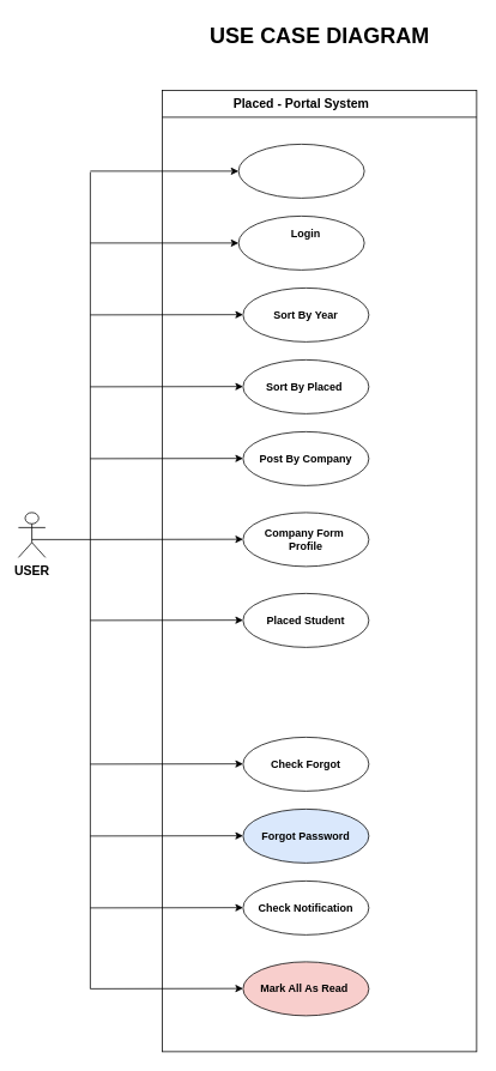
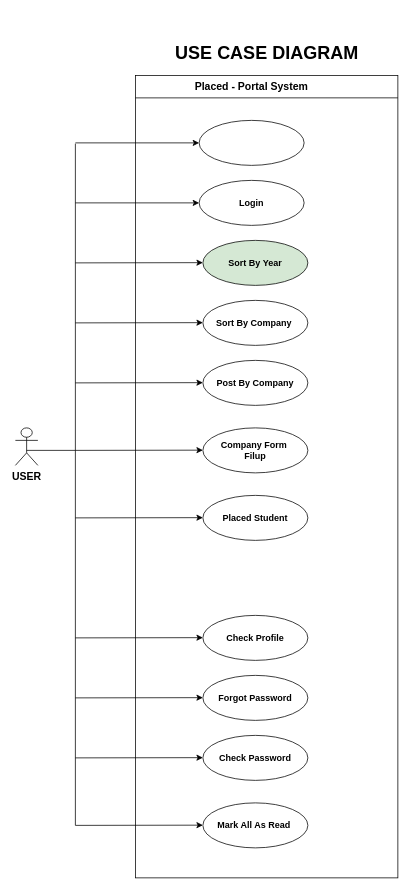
  <mxCell id="0" />
  <mxCell id="1" parent="0" />
  <mxCell id="2" value="" style="rounded=0;whiteSpace=wrap;html=1;" parent="1" vertex="1"><mxGeometry x="180" y="100" width="350" height="1070" as="geometry" /></mxCell>
  <mxCell id="3" value="" style="endArrow=none;html=1;rounded=0;entryX=1;entryY=0.028;entryDx=0;entryDy=0;entryPerimeter=0;" parent="1" target="2" edge="1"><mxGeometry width="50" height="50" relative="1" as="geometry"><mxPoint x="180" y="130" as="sourcePoint" /><mxPoint x="500" y="130" as="targetPoint" /></mxGeometry></mxCell>
  <mxCell id="4" value="&lt;b&gt;&lt;font style=&quot;font-size: 14px;&quot;&gt;Placed - Portal System&lt;/font&gt;&lt;/b&gt;" style="text;html=1;align=center;verticalAlign=middle;whiteSpace=wrap;rounded=0;" parent="1" vertex="1"><mxGeometry x="230" y="100" width="210" height="30" as="geometry" /></mxCell>
  <mxCell id="5" value="" style="ellipse;whiteSpace=wrap;html=1;" parent="1" vertex="1"><mxGeometry x="265" y="160" width="140" height="60" as="geometry" /></mxCell>
- <mxCell id="6" value="&lt;b&gt;Sort By Placed&amp;nbsp;&lt;/b&gt;" style="ellipse;whiteSpace=wrap;html=1;" parent="1" vertex="1"><mxGeometry x="270" y="400" width="140" height="60" as="geometry" /></mxCell>
- <mxCell id="7" value="&lt;b&gt;Sort By Year&lt;/b&gt;" style="ellipse;whiteSpace=wrap;html=1;" parent="1" vertex="1"><mxGeometry x="270" y="320" width="140" height="60" as="geometry" /></mxCell>
+ <mxCell id="6" value="&lt;b&gt;Sort By Company&amp;nbsp;&lt;/b&gt;" style="ellipse;whiteSpace=wrap;html=1;" parent="1" vertex="1"><mxGeometry x="270" y="400" width="140" height="60" as="geometry" /></mxCell>
+ <mxCell id="7" value="&lt;b&gt;Sort By Year&lt;/b&gt;" style="ellipse;whiteSpace=wrap;html=1;fillColor=#d5e8d4;" parent="1" vertex="1"><mxGeometry x="270" y="320" width="140" height="60" as="geometry" /></mxCell>
  <mxCell id="8" value="" style="ellipse;whiteSpace=wrap;html=1;" parent="1" vertex="1"><mxGeometry x="265" y="240" width="140" height="60" as="geometry" /></mxCell>
  <mxCell id="9" value="&lt;b&gt;Post By Company&lt;/b&gt;" style="ellipse;whiteSpace=wrap;html=1;" parent="1" vertex="1"><mxGeometry x="270" y="480" width="140" height="60" as="geometry" /></mxCell>
- <mxCell id="10" value="&lt;b&gt;Mark All As Read&amp;nbsp;&lt;/b&gt;" style="ellipse;whiteSpace=wrap;html=1;fillColor=#f8cecc;" parent="1" vertex="1"><mxGeometry x="270" y="1070" width="140" height="60" as="geometry" /></mxCell>
- <mxCell id="11" value="&lt;b&gt;Company Form&amp;nbsp;&lt;/b&gt;&lt;div&gt;&lt;b&gt;Profile&lt;/b&gt;&lt;/div&gt;" style="ellipse;whiteSpace=wrap;html=1;" parent="1" vertex="1"><mxGeometry x="270" y="570" width="140" height="60" as="geometry" /></mxCell>
+ <mxCell id="10" value="&lt;b&gt;Mark All As Read&amp;nbsp;&lt;/b&gt;" style="ellipse;whiteSpace=wrap;html=1;" parent="1" vertex="1"><mxGeometry x="270" y="1070" width="140" height="60" as="geometry" /></mxCell>
+ <mxCell id="11" value="&lt;b&gt;Company Form&amp;nbsp;&lt;/b&gt;&lt;div&gt;&lt;b&gt;Filup&lt;/b&gt;&lt;/div&gt;" style="ellipse;whiteSpace=wrap;html=1;" parent="1" vertex="1"><mxGeometry x="270" y="570" width="140" height="60" as="geometry" /></mxCell>
  <mxCell id="12" value="&lt;b&gt;Placed Student&lt;/b&gt;" style="ellipse;whiteSpace=wrap;html=1;" parent="1" vertex="1"><mxGeometry x="270" y="660" width="140" height="60" as="geometry" /></mxCell>
- <mxCell id="13" value="&lt;b&gt;Check Forgot&lt;/b&gt;" style="ellipse;whiteSpace=wrap;html=1;" parent="1" vertex="1"><mxGeometry x="270" y="820" width="140" height="60" as="geometry" /></mxCell>
- <mxCell id="14" value="&lt;b&gt;Forgot Password&lt;/b&gt;" style="ellipse;whiteSpace=wrap;html=1;fillColor=#dae8fc;" parent="1" vertex="1"><mxGeometry x="270" y="900" width="140" height="60" as="geometry" /></mxCell>
- <mxCell id="15" value="&lt;b&gt;Check Notification&lt;/b&gt;" style="ellipse;whiteSpace=wrap;html=1;" parent="1" vertex="1"><mxGeometry x="270" y="980" width="140" height="60" as="geometry" /></mxCell>
- <mxCell id="16" value="&lt;b&gt;Login&lt;/b&gt;" style="text;html=1;align=center;verticalAlign=middle;whiteSpace=wrap;rounded=0;" parent="1" vertex="1"><mxGeometry x="310" y="245" width="60" height="30" as="geometry" /></mxCell>
+ <mxCell id="13" value="&lt;b&gt;Check Profile&lt;/b&gt;" style="ellipse;whiteSpace=wrap;html=1;" parent="1" vertex="1"><mxGeometry x="270" y="820" width="140" height="60" as="geometry" /></mxCell>
+ <mxCell id="14" value="&lt;b&gt;Forgot Password&lt;/b&gt;" style="ellipse;whiteSpace=wrap;html=1;" parent="1" vertex="1"><mxGeometry x="270" y="900" width="140" height="60" as="geometry" /></mxCell>
+ <mxCell id="15" value="&lt;b&gt;Check Password&lt;/b&gt;" style="ellipse;whiteSpace=wrap;html=1;" parent="1" vertex="1"><mxGeometry x="270" y="980" width="140" height="60" as="geometry" /></mxCell>
+ <mxCell id="16" value="&lt;b&gt;Login&lt;/b&gt;" style="text;html=1;align=center;verticalAlign=middle;whiteSpace=wrap;rounded=0;" parent="1" vertex="1"><mxGeometry x="305" y="255" width="60" height="30" as="geometry" /></mxCell>
  <mxCell id="17" value="" style="endArrow=none;html=1;rounded=0;exitX=0.5;exitY=0.5;exitDx=0;exitDy=0;exitPerimeter=0;" parent="1" edge="1"><mxGeometry width="50" height="50" relative="1" as="geometry"><mxPoint x="35" y="600" as="sourcePoint" /><mxPoint x="100" y="600" as="targetPoint" /></mxGeometry></mxCell>
  <mxCell id="18" value="" style="endArrow=none;html=1;rounded=0;" parent="1" edge="1"><mxGeometry width="50" height="50" relative="1" as="geometry"><mxPoint x="100" y="1100" as="sourcePoint" /><mxPoint x="100" y="191" as="targetPoint" /></mxGeometry></mxCell>
  <mxCell id="19" value="" style="endArrow=classic;html=1;rounded=0;entryX=0;entryY=0.5;entryDx=0;entryDy=0;" parent="1" target="5" edge="1"><mxGeometry width="50" height="50" relative="1" as="geometry"><mxPoint x="100" y="190" as="sourcePoint" /><mxPoint x="150" y="120" as="targetPoint" /></mxGeometry></mxCell>
  <mxCell id="20" value="" style="endArrow=classic;html=1;rounded=0;entryX=0;entryY=0.5;entryDx=0;entryDy=0;" parent="1" target="8" edge="1"><mxGeometry width="50" height="50" relative="1" as="geometry"><mxPoint x="100" y="270" as="sourcePoint" /><mxPoint x="270" y="280" as="targetPoint" /></mxGeometry></mxCell>
  <mxCell id="21" value="" style="endArrow=classic;html=1;rounded=0;entryX=0;entryY=0.5;entryDx=0;entryDy=0;" parent="1" edge="1"><mxGeometry width="50" height="50" relative="1" as="geometry"><mxPoint x="100" y="350" as="sourcePoint" /><mxPoint x="270" y="349.71" as="targetPoint" /></mxGeometry></mxCell>
  <mxCell id="22" value="" style="endArrow=classic;html=1;rounded=0;entryX=0;entryY=0.5;entryDx=0;entryDy=0;" parent="1" edge="1"><mxGeometry width="50" height="50" relative="1" as="geometry"><mxPoint x="100" y="430" as="sourcePoint" /><mxPoint x="270" y="429.71" as="targetPoint" /></mxGeometry></mxCell>
  <mxCell id="23" value="" style="endArrow=classic;html=1;rounded=0;entryX=0;entryY=0.5;entryDx=0;entryDy=0;" parent="1" edge="1"><mxGeometry width="50" height="50" relative="1" as="geometry"><mxPoint x="100" y="510" as="sourcePoint" /><mxPoint x="270" y="509.71" as="targetPoint" /></mxGeometry></mxCell>
  <mxCell id="24" value="" style="endArrow=classic;html=1;rounded=0;entryX=0;entryY=0.5;entryDx=0;entryDy=0;" parent="1" edge="1"><mxGeometry width="50" height="50" relative="1" as="geometry"><mxPoint x="100" y="600" as="sourcePoint" /><mxPoint x="270" y="599.71" as="targetPoint" /></mxGeometry></mxCell>
  <mxCell id="25" value="" style="endArrow=classic;html=1;rounded=0;entryX=0;entryY=0.5;entryDx=0;entryDy=0;" parent="1" edge="1"><mxGeometry width="50" height="50" relative="1" as="geometry"><mxPoint x="100" y="690" as="sourcePoint" /><mxPoint x="270" y="689.71" as="targetPoint" /></mxGeometry></mxCell>
  <mxCell id="26" value="" style="endArrow=classic;html=1;rounded=0;entryX=0;entryY=0.5;entryDx=0;entryDy=0;" parent="1" edge="1"><mxGeometry width="50" height="50" relative="1" as="geometry"><mxPoint x="100" y="850" as="sourcePoint" /><mxPoint x="270" y="849.71" as="targetPoint" /></mxGeometry></mxCell>
  <mxCell id="27" value="" style="endArrow=classic;html=1;rounded=0;entryX=0;entryY=0.5;entryDx=0;entryDy=0;" parent="1" edge="1"><mxGeometry width="50" height="50" relative="1" as="geometry"><mxPoint x="100" y="930" as="sourcePoint" /><mxPoint x="270" y="929.71" as="targetPoint" /></mxGeometry></mxCell>
  <mxCell id="28" value="" style="endArrow=classic;html=1;rounded=0;entryX=0;entryY=0.5;entryDx=0;entryDy=0;" parent="1" edge="1"><mxGeometry width="50" height="50" relative="1" as="geometry"><mxPoint x="100" y="1010" as="sourcePoint" /><mxPoint x="270" y="1009.71" as="targetPoint" /></mxGeometry></mxCell>
  <mxCell id="29" value="" style="endArrow=classic;html=1;rounded=0;entryX=0;entryY=0.5;entryDx=0;entryDy=0;" parent="1" edge="1"><mxGeometry width="50" height="50" relative="1" as="geometry"><mxPoint x="100" y="1100" as="sourcePoint" /><mxPoint x="270" y="1099.71" as="targetPoint" /></mxGeometry></mxCell>
  <mxCell id="30" value="&lt;font style=&quot;font-size: 14px;&quot;&gt;&lt;b&gt;USER&lt;/b&gt;&lt;/font&gt;" style="shape=umlActor;verticalLabelPosition=bottom;verticalAlign=top;html=1;outlineConnect=0;" parent="1" vertex="1"><mxGeometry x="20" y="570" width="30" height="50" as="geometry" /></mxCell>
- <mxCell id="31" value="&lt;b&gt;&lt;font style=&quot;font-size: 24px;&quot;&gt;USE CASE DIAGRAM&lt;/font&gt;&lt;/b&gt;" style="text;html=1;align=center;verticalAlign=middle;resizable=0;points=[];autosize=1;strokeColor=none;fillColor=none;" parent="1" vertex="1"><mxGeometry x="220" y="20" width="270" height="40" as="geometry" /></mxCell>
+ <mxCell id="31" value="&lt;b&gt;&lt;font style=&quot;font-size: 24px;&quot;&gt;USE CASE DIAGRAM&lt;/font&gt;&lt;/b&gt;" style="text;html=1;align=center;verticalAlign=middle;resizable=0;points=[];autosize=1;strokeColor=none;fillColor=none;" parent="1" vertex="1"><mxGeometry x="220" y="50" width="270" height="40" as="geometry" /></mxCell>
